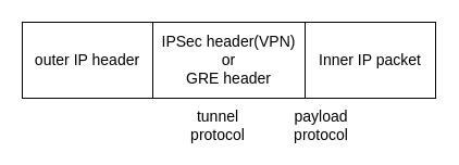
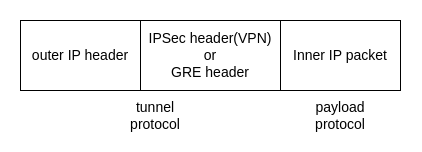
  <mxCell id="0" />
  <mxCell id="1" parent="0" />
  <mxCell id="2" value="outer IP header" style="rounded=0;whiteSpace=wrap;html=1;fontSize=14;" vertex="1" parent="1"><mxGeometry x="20" y="20" width="120" height="70" as="geometry" /></mxCell>
  <mxCell id="3" value="IPSec header(VPN)&lt;br style=&quot;font-size: 14px;&quot;&gt;or&lt;br style=&quot;font-size: 14px;&quot;&gt;GRE header" style="rounded=0;whiteSpace=wrap;html=1;fontSize=14;" vertex="1" parent="1"><mxGeometry x="140" y="20" width="140" height="70" as="geometry" /></mxCell>
  <mxCell id="4" value="Inner IP packet" style="rounded=0;whiteSpace=wrap;html=1;fontSize=14;" vertex="1" parent="1"><mxGeometry x="280" y="20" width="120" height="70" as="geometry" /></mxCell>
- <mxCell id="5" value="tunnel&lt;br style=&quot;font-size: 14px;&quot;&gt;protocol" style="text;html=1;strokeColor=none;fillColor=none;align=center;verticalAlign=middle;whiteSpace=wrap;rounded=0;fontSize=14;" vertex="1" parent="1"><mxGeometry x="170" y="100" width="60" height="30" as="geometry" /></mxCell>
- <mxCell id="6" value="payload&lt;br style=&quot;font-size: 14px;&quot;&gt;protocol" style="text;html=1;strokeColor=none;fillColor=none;align=center;verticalAlign=middle;whiteSpace=wrap;rounded=0;fontSize=14;" vertex="1" parent="1"><mxGeometry x="265" y="100" width="60" height="30" as="geometry" /></mxCell>
+ <mxCell id="5" value="tunnel&lt;br style=&quot;font-size: 14px;&quot;&gt;protocol" style="text;html=1;strokeColor=none;fillColor=none;align=center;verticalAlign=middle;whiteSpace=wrap;rounded=0;fontSize=14;" vertex="1" parent="1"><mxGeometry x="125" y="100" width="60" height="30" as="geometry" /></mxCell>
+ <mxCell id="6" value="payload&lt;br style=&quot;font-size: 14px;&quot;&gt;protocol" style="text;html=1;strokeColor=none;fillColor=none;align=center;verticalAlign=middle;whiteSpace=wrap;rounded=0;fontSize=14;" vertex="1" parent="1"><mxGeometry x="310" y="100" width="60" height="30" as="geometry" /></mxCell>
